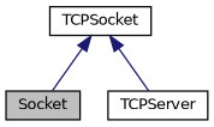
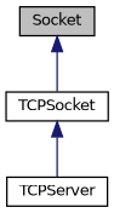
  digraph {
    node [color=black fillcolor=white fontname=Helvetica fontsize=10 shape=record style=filled]
    edge [color=midnightblue dir=back fontname=Helvetica fontsize=10 labelfontname=Helvetica labelfontsize=10 style=solid]
    n1 [fillcolor=grey75 fontcolor=black height=0.2 label=Socket width=0.4]
    n2 [height=0.2 label=TCPSocket width=0.4]
    n3 [height=0.2 label=TCPServer width=0.4]
-   n2 -> n1
+   n1 -> n2
    n2 -> n3
  }
